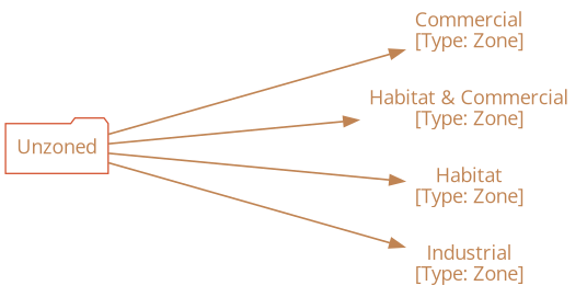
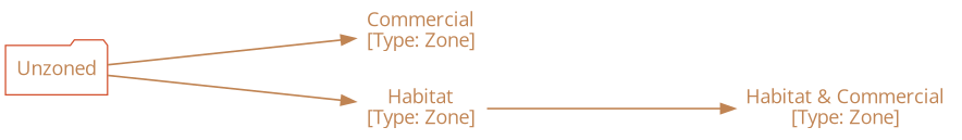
  digraph {
    compound=true
    fontname="Open Sans"
    rankdir=LR
    ranksep=2.5
    root=Zones
    node [color="#d3502dff" fillcolor=gray10 fontcolor="#c08453ff" fontname="Open Sans" shape=none]
    edge [color="#c08453ff" fontname="Open Sans" penwidth=1.3]
    n1 [label="Commercial\n[Type: Zone]"]
    n2 [label="Habitat & Commercial\n[Type: Zone]"]
    n3 [label="Habitat\n[Type: Zone]"]
-   n4 [label="Industrial\n[Type: Zone]"]
    n5 [label=Unzoned shape=folder]
    n5 -> n1
-   n5 -> n2
+   n3 -> n2
    n5 -> n3
-   n5 -> n4
  }
